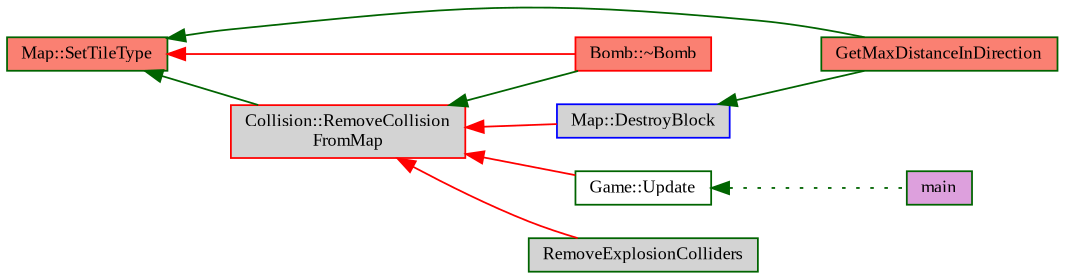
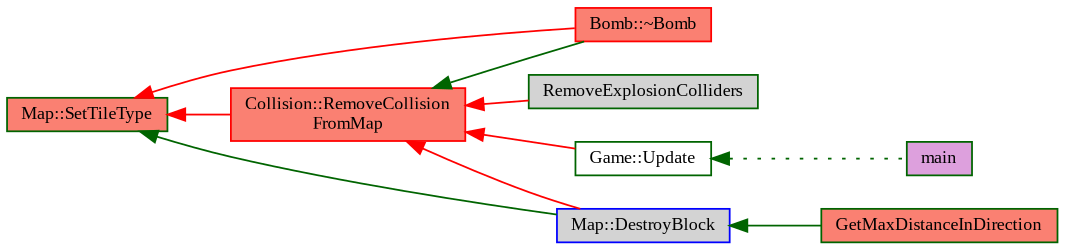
  digraph {
    fontname="Liberation Serif"
    rankdir=LR
    node [color=darkgreen fillcolor=salmon fontname="Liberation Serif" fontsize=10 shape=record style=filled]
    edge [color=red dir=back fontname="Liberation Serif" fontsize=10 labelfontname=Helvetica labelfontsize=10 style=solid]
    n1 [fontcolor=black height=0.2 label="Map::SetTileType" width=0.4]
    n2 [color=red height=0.2 label="Bomb::~Bomb" width=0.4]
    n3 [height=0.2 label=GetMaxDistanceInDirection width=0.4]
-   n4 [color=red fillcolor=lightgrey height=0.2 label="Collision::RemoveCollision\lFromMap" width=0.4]
+   n4 [color=red height=0.2 label="Collision::RemoveCollision\lFromMap" width=0.4]
    n5 [fillcolor=lightgrey height=0.2 label=RemoveExplosionColliders width=0.4]
    n6 [fillcolor=white height=0.2 label="Game::Update" width=0.4]
    n7 [color=blue fillcolor=lightgrey height=0.2 label="Map::DestroyBlock" width=0.4]
    n8 [fillcolor=plum height=0.2 label=main width=0.4]
    n1 -> n2
-   n1 -> n3 [color=darkgreen]
-   n1 -> n4 [color=darkgreen]
+   n1 -> n7 [color=darkgreen]
+   n1 -> n4
    n4 -> n2 [color=darkgreen]
    n4 -> n5
    n4 -> n6
    n4 -> n7
    n6 -> n8 [color=darkgreen style=dotted]
    n7 -> n3 [color=darkgreen]
  }
